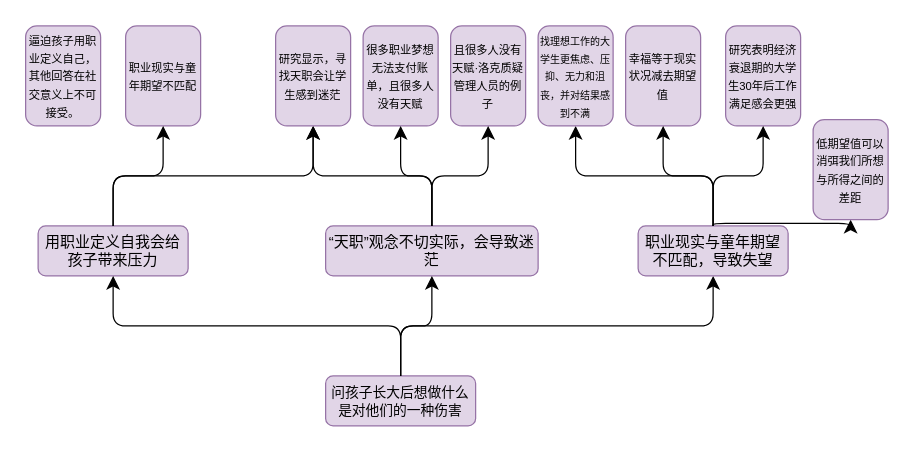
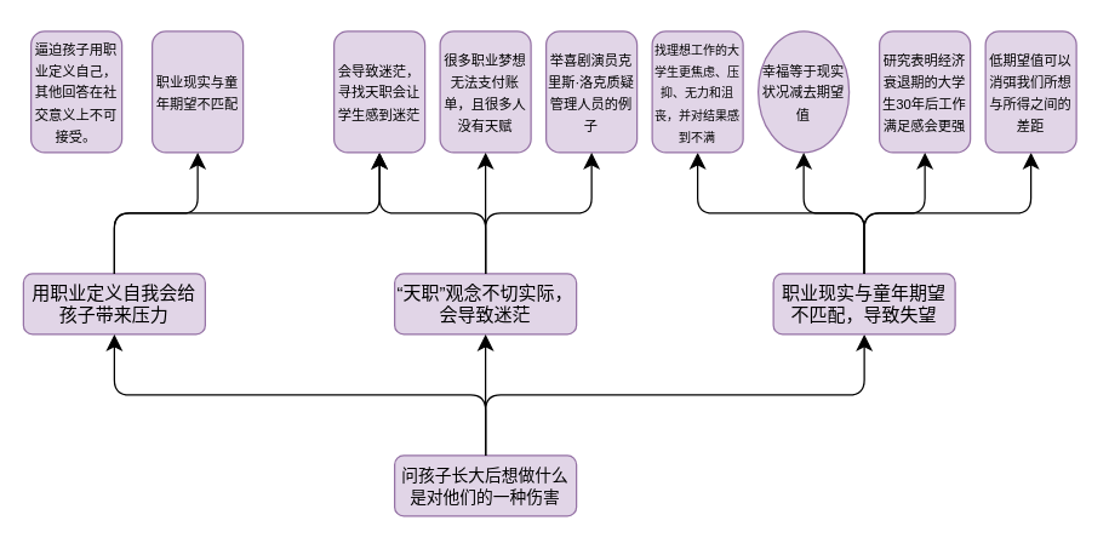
  <mxCell id="0" />
  <mxCell id="1" parent="0" />
  <mxCell id="2" value="&lt;font style=&quot;font-size: 11px;&quot;&gt;问孩子长大后想做什么是对他们的一种伤害&lt;/font&gt;" style="rounded=1;whiteSpace=wrap;html=1;fillColor=#e1d5e7;strokeColor=#9673a6;" vertex="1" parent="1"><mxGeometry x="260" y="300" width="120" height="40" as="geometry" /></mxCell>
  <mxCell id="3" value="" style="edgeStyle=elbowEdgeStyle;elbow=vertical;endArrow=classic;html=1;curved=0;rounded=1;endSize=8;startSize=8;exitX=0.5;exitY=0;exitDx=0;exitDy=0;entryX=0.5;entryY=1;entryDx=0;entryDy=0;" edge="1" parent="1" source="2" target="5"><mxGeometry width="50" height="50" relative="1" as="geometry"><mxPoint x="340" y="290" as="sourcePoint" /><mxPoint x="470" y="260" as="targetPoint" /></mxGeometry></mxCell>
- <mxCell id="4" value="“天职”观念不切实际，会导致迷茫" style="rounded=1;whiteSpace=wrap;html=1;fillColor=#e1d5e7;strokeColor=#9673a6;" vertex="1" parent="1"><mxGeometry x="260" y="180" width="170" height="40" as="geometry" /></mxCell>
+ <mxCell id="4" value="“天职”观念不切实际，会导致迷茫" style="rounded=1;whiteSpace=wrap;html=1;fillColor=#e1d5e7;strokeColor=#9673a6;" vertex="1" parent="1"><mxGeometry x="260" y="180" width="120" height="40" as="geometry" /></mxCell>
  <mxCell id="5" value="职业现实与童年期望不匹配，导致失望" style="rounded=1;whiteSpace=wrap;html=1;fillColor=#e1d5e7;strokeColor=#9673a6;" vertex="1" parent="1"><mxGeometry x="510" y="180" width="120" height="40" as="geometry" /></mxCell>
- <mxCell id="6" value="用职业定义自我会给孩子带来压力" style="rounded=1;whiteSpace=wrap;html=1;fillColor=#e1d5e7;strokeColor=#9673a6;" vertex="1" parent="1"><mxGeometry x="30" y="180" width="120" height="40" as="geometry" /></mxCell>
+ <mxCell id="6" value="用职业定义自我会给孩子带来压力" style="rounded=1;whiteSpace=wrap;html=1;fillColor=#e1d5e7;strokeColor=#9673a6;" vertex="1" parent="1"><mxGeometry x="15" y="180" width="120" height="40" as="geometry" /></mxCell>
  <mxCell id="7" value="" style="edgeStyle=elbowEdgeStyle;elbow=vertical;endArrow=classic;html=1;curved=0;rounded=1;endSize=8;startSize=8;exitX=0.5;exitY=0;exitDx=0;exitDy=0;entryX=0.5;entryY=1;entryDx=0;entryDy=0;" edge="1" parent="1" source="2" target="6"><mxGeometry width="50" height="50" relative="1" as="geometry"><mxPoint x="260" y="290" as="sourcePoint" /><mxPoint x="420" y="210" as="targetPoint" /></mxGeometry></mxCell>
  <mxCell id="8" value="" style="edgeStyle=elbowEdgeStyle;elbow=vertical;endArrow=classic;html=1;curved=0;rounded=1;endSize=8;startSize=8;exitX=0.5;exitY=0;exitDx=0;exitDy=0;entryX=0.5;entryY=1;entryDx=0;entryDy=0;" edge="1" parent="1" source="2" target="4"><mxGeometry width="50" height="50" relative="1" as="geometry"><mxPoint x="340" y="310" as="sourcePoint" /><mxPoint x="180" y="230" as="targetPoint" /></mxGeometry></mxCell>
  <mxCell id="9" value="" style="edgeStyle=elbowEdgeStyle;elbow=vertical;endArrow=classic;html=1;curved=0;rounded=1;endSize=8;startSize=8;exitX=0.5;exitY=0;exitDx=0;exitDy=0;" edge="1" parent="1" source="6" target="14"><mxGeometry width="50" height="50" relative="1" as="geometry"><mxPoint x="150" y="150" as="sourcePoint" /><mxPoint x="70" y="100" as="targetPoint" /></mxGeometry></mxCell>
  <mxCell id="10" value="&lt;font style=&quot;font-size: 9px;&quot;&gt;逼迫孩子用职业定义自己，其他回答在社交意义上不可接受。&lt;/font&gt;" style="rounded=1;whiteSpace=wrap;html=1;fillColor=#e1d5e7;strokeColor=#9673a6;" vertex="1" parent="1"><mxGeometry x="20" y="20" width="60" height="80" as="geometry" /></mxCell>
  <mxCell id="11" value="&lt;font style=&quot;font-size: 9px;&quot;&gt;职业现实与童年期望不匹配&lt;/font&gt;" style="rounded=1;whiteSpace=wrap;html=1;fillColor=#e1d5e7;strokeColor=#9673a6;" vertex="1" parent="1"><mxGeometry x="100" y="20" width="60" height="80" as="geometry" /></mxCell>
  <mxCell id="12" value="" style="edgeStyle=elbowEdgeStyle;elbow=vertical;endArrow=classic;html=1;curved=0;rounded=1;endSize=8;startSize=8;exitX=0.5;exitY=0;exitDx=0;exitDy=0;entryX=0.5;entryY=1;entryDx=0;entryDy=0;" edge="1" parent="1" source="6" target="11"><mxGeometry width="50" height="50" relative="1" as="geometry"><mxPoint x="180" y="190" as="sourcePoint" /><mxPoint x="110" y="110" as="targetPoint" /></mxGeometry></mxCell>
  <mxCell id="13" value="" style="edgeStyle=elbowEdgeStyle;elbow=vertical;endArrow=classic;html=1;curved=0;rounded=1;endSize=8;startSize=8;exitX=0.5;exitY=0;exitDx=0;exitDy=0;entryX=0.5;entryY=1;entryDx=0;entryDy=0;" edge="1" parent="1" target="14" source="4"><mxGeometry width="50" height="50" relative="1" as="geometry"><mxPoint x="330" y="180" as="sourcePoint" /><mxPoint x="310" y="100" as="targetPoint" /></mxGeometry></mxCell>
- <mxCell id="14" value="&lt;font style=&quot;font-size: 9px;&quot;&gt;研究显示，寻找天职会让学生感到迷茫&lt;/font&gt;" style="rounded=1;whiteSpace=wrap;html=1;fillColor=#e1d5e7;strokeColor=#9673a6;" vertex="1" parent="1"><mxGeometry x="220" y="20" width="60" height="80" as="geometry" /></mxCell>
- <mxCell id="15" value="&lt;font style=&quot;font-size: 9px;&quot;&gt;且很多人没有天赋·洛克质疑管理人员的例子&lt;/font&gt;" style="rounded=1;whiteSpace=wrap;html=1;fillColor=#e1d5e7;strokeColor=#9673a6;" vertex="1" parent="1"><mxGeometry x="360" y="20" width="60" height="80" as="geometry" /></mxCell>
+ <mxCell id="14" value="&lt;font style=&quot;font-size: 9px;&quot;&gt;会导致迷茫，寻找天职会让学生感到迷茫&lt;/font&gt;" style="rounded=1;whiteSpace=wrap;html=1;fillColor=#e1d5e7;strokeColor=#9673a6;" vertex="1" parent="1"><mxGeometry x="220" y="20" width="60" height="80" as="geometry" /></mxCell>
+ <mxCell id="15" value="&lt;font style=&quot;font-size: 9px;&quot;&gt;举喜剧演员克里斯·洛克质疑管理人员的例子&lt;/font&gt;" style="rounded=1;whiteSpace=wrap;html=1;fillColor=#e1d5e7;strokeColor=#9673a6;" vertex="1" parent="1"><mxGeometry x="360" y="20" width="60" height="80" as="geometry" /></mxCell>
  <mxCell id="16" value="" style="edgeStyle=elbowEdgeStyle;elbow=vertical;endArrow=classic;html=1;curved=0;rounded=1;endSize=8;startSize=8;exitX=0.5;exitY=0;exitDx=0;exitDy=0;entryX=0.5;entryY=1;entryDx=0;entryDy=0;" edge="1" parent="1" target="15" source="4"><mxGeometry width="50" height="50" relative="1" as="geometry"><mxPoint x="330" y="180" as="sourcePoint" /><mxPoint x="350" y="110" as="targetPoint" /></mxGeometry></mxCell>
  <mxCell id="17" value="&lt;font style=&quot;font-size: 9px;&quot;&gt;很多职业梦想无法支付账单，且很多人没有天赋&lt;/font&gt;" style="rounded=1;whiteSpace=wrap;html=1;fillColor=#e1d5e7;strokeColor=#9673a6;" vertex="1" parent="1"><mxGeometry x="290" y="20" width="60" height="80" as="geometry" /></mxCell>
  <mxCell id="18" value="" style="edgeStyle=elbowEdgeStyle;elbow=vertical;endArrow=classic;html=1;curved=0;rounded=1;endSize=8;startSize=8;exitX=0.5;exitY=0;exitDx=0;exitDy=0;entryX=0.5;entryY=1;entryDx=0;entryDy=0;" edge="1" parent="1" source="4" target="17"><mxGeometry width="50" height="50" relative="1" as="geometry"><mxPoint x="340" y="190" as="sourcePoint" /><mxPoint x="450" y="110" as="targetPoint" /></mxGeometry></mxCell>
  <mxCell id="19" value="" style="edgeStyle=elbowEdgeStyle;elbow=vertical;endArrow=classic;html=1;curved=0;rounded=1;endSize=8;startSize=8;exitX=0.5;exitY=0;exitDx=0;exitDy=0;entryX=0.5;entryY=1;entryDx=0;entryDy=0;" edge="1" parent="1" target="20"><mxGeometry width="50" height="50" relative="1" as="geometry"><mxPoint x="570" y="180" as="sourcePoint" /><mxPoint x="550" y="100" as="targetPoint" /></mxGeometry></mxCell>
  <mxCell id="20" value="&lt;font style=&quot;font-size: 8px;&quot;&gt;找理想工作的大学生更焦虑、压抑、无力和沮丧，并对结果感到不满&lt;/font&gt;" style="rounded=1;whiteSpace=wrap;html=1;fillColor=#e1d5e7;strokeColor=#9673a6;" vertex="1" parent="1"><mxGeometry x="430" y="20" width="60" height="80" as="geometry" /></mxCell>
  <mxCell id="21" value="&lt;font style=&quot;font-size: 9px;&quot;&gt;研究表明经济衰退期的大学生30年后工作满足感会更强&lt;/font&gt;" style="rounded=1;whiteSpace=wrap;html=1;fillColor=#e1d5e7;strokeColor=#9673a6;" vertex="1" parent="1"><mxGeometry x="580" y="20" width="60" height="80" as="geometry" /></mxCell>
  <mxCell id="22" value="" style="edgeStyle=elbowEdgeStyle;elbow=vertical;endArrow=classic;html=1;curved=0;rounded=1;endSize=8;startSize=8;exitX=0.5;exitY=0;exitDx=0;exitDy=0;entryX=0.5;entryY=1;entryDx=0;entryDy=0;" edge="1" parent="1" target="21"><mxGeometry width="50" height="50" relative="1" as="geometry"><mxPoint x="570" y="180" as="sourcePoint" /><mxPoint x="590" y="110" as="targetPoint" /></mxGeometry></mxCell>
- <mxCell id="23" value="&lt;font style=&quot;font-size: 9px;&quot;&gt;幸福等于现实状况减去期望值&lt;/font&gt;" style="rounded=1;whiteSpace=wrap;html=1;fillColor=#e1d5e7;strokeColor=#9673a6;" vertex="1" parent="1"><mxGeometry x="500" y="20" width="60" height="80" as="geometry" /></mxCell>
+ <mxCell id="23" value="&lt;font style=&quot;font-size: 9px;&quot;&gt;幸福等于现实状况减去期望值&lt;/font&gt;" style="ellipse;whiteSpace=wrap;html=1;fillColor=#e1d5e7;strokeColor=#9673a6;" vertex="1" parent="1"><mxGeometry x="500" y="20" width="60" height="80" as="geometry" /></mxCell>
  <mxCell id="24" value="" style="edgeStyle=elbowEdgeStyle;elbow=vertical;endArrow=classic;html=1;curved=0;rounded=1;endSize=8;startSize=8;exitX=0.5;exitY=0;exitDx=0;exitDy=0;entryX=0.5;entryY=1;entryDx=0;entryDy=0;" edge="1" parent="1" target="23" source="5"><mxGeometry width="50" height="50" relative="1" as="geometry"><mxPoint x="570" y="180" as="sourcePoint" /><mxPoint x="690" y="110" as="targetPoint" /></mxGeometry></mxCell>
  <mxCell id="25" value="" style="edgeStyle=elbowEdgeStyle;elbow=vertical;endArrow=classic;html=1;curved=0;rounded=1;endSize=8;startSize=8;exitX=0.5;exitY=0;exitDx=0;exitDy=0;entryX=0.5;entryY=1;entryDx=0;entryDy=0;" edge="1" parent="1" source="5" target="26"><mxGeometry width="50" height="50" relative="1" as="geometry"><mxPoint x="580" y="190" as="sourcePoint" /><mxPoint x="700" y="100" as="targetPoint" /></mxGeometry></mxCell>
- <mxCell id="26" value="&lt;font style=&quot;font-size: 9px;&quot;&gt;低期望值可以消弭我们所想与所得之间的差距&lt;/font&gt;" style="rounded=1;whiteSpace=wrap;html=1;fillColor=#e1d5e7;strokeColor=#9673a6;" vertex="1" parent="1"><mxGeometry x="650" y="95" width="60" height="80" as="geometry" /></mxCell>
+ <mxCell id="26" value="&lt;font style=&quot;font-size: 9px;&quot;&gt;低期望值可以消弭我们所想与所得之间的差距&lt;/font&gt;" style="rounded=1;whiteSpace=wrap;html=1;fillColor=#e1d5e7;strokeColor=#9673a6;" vertex="1" parent="1"><mxGeometry x="650" y="20" width="60" height="80" as="geometry" /></mxCell>
